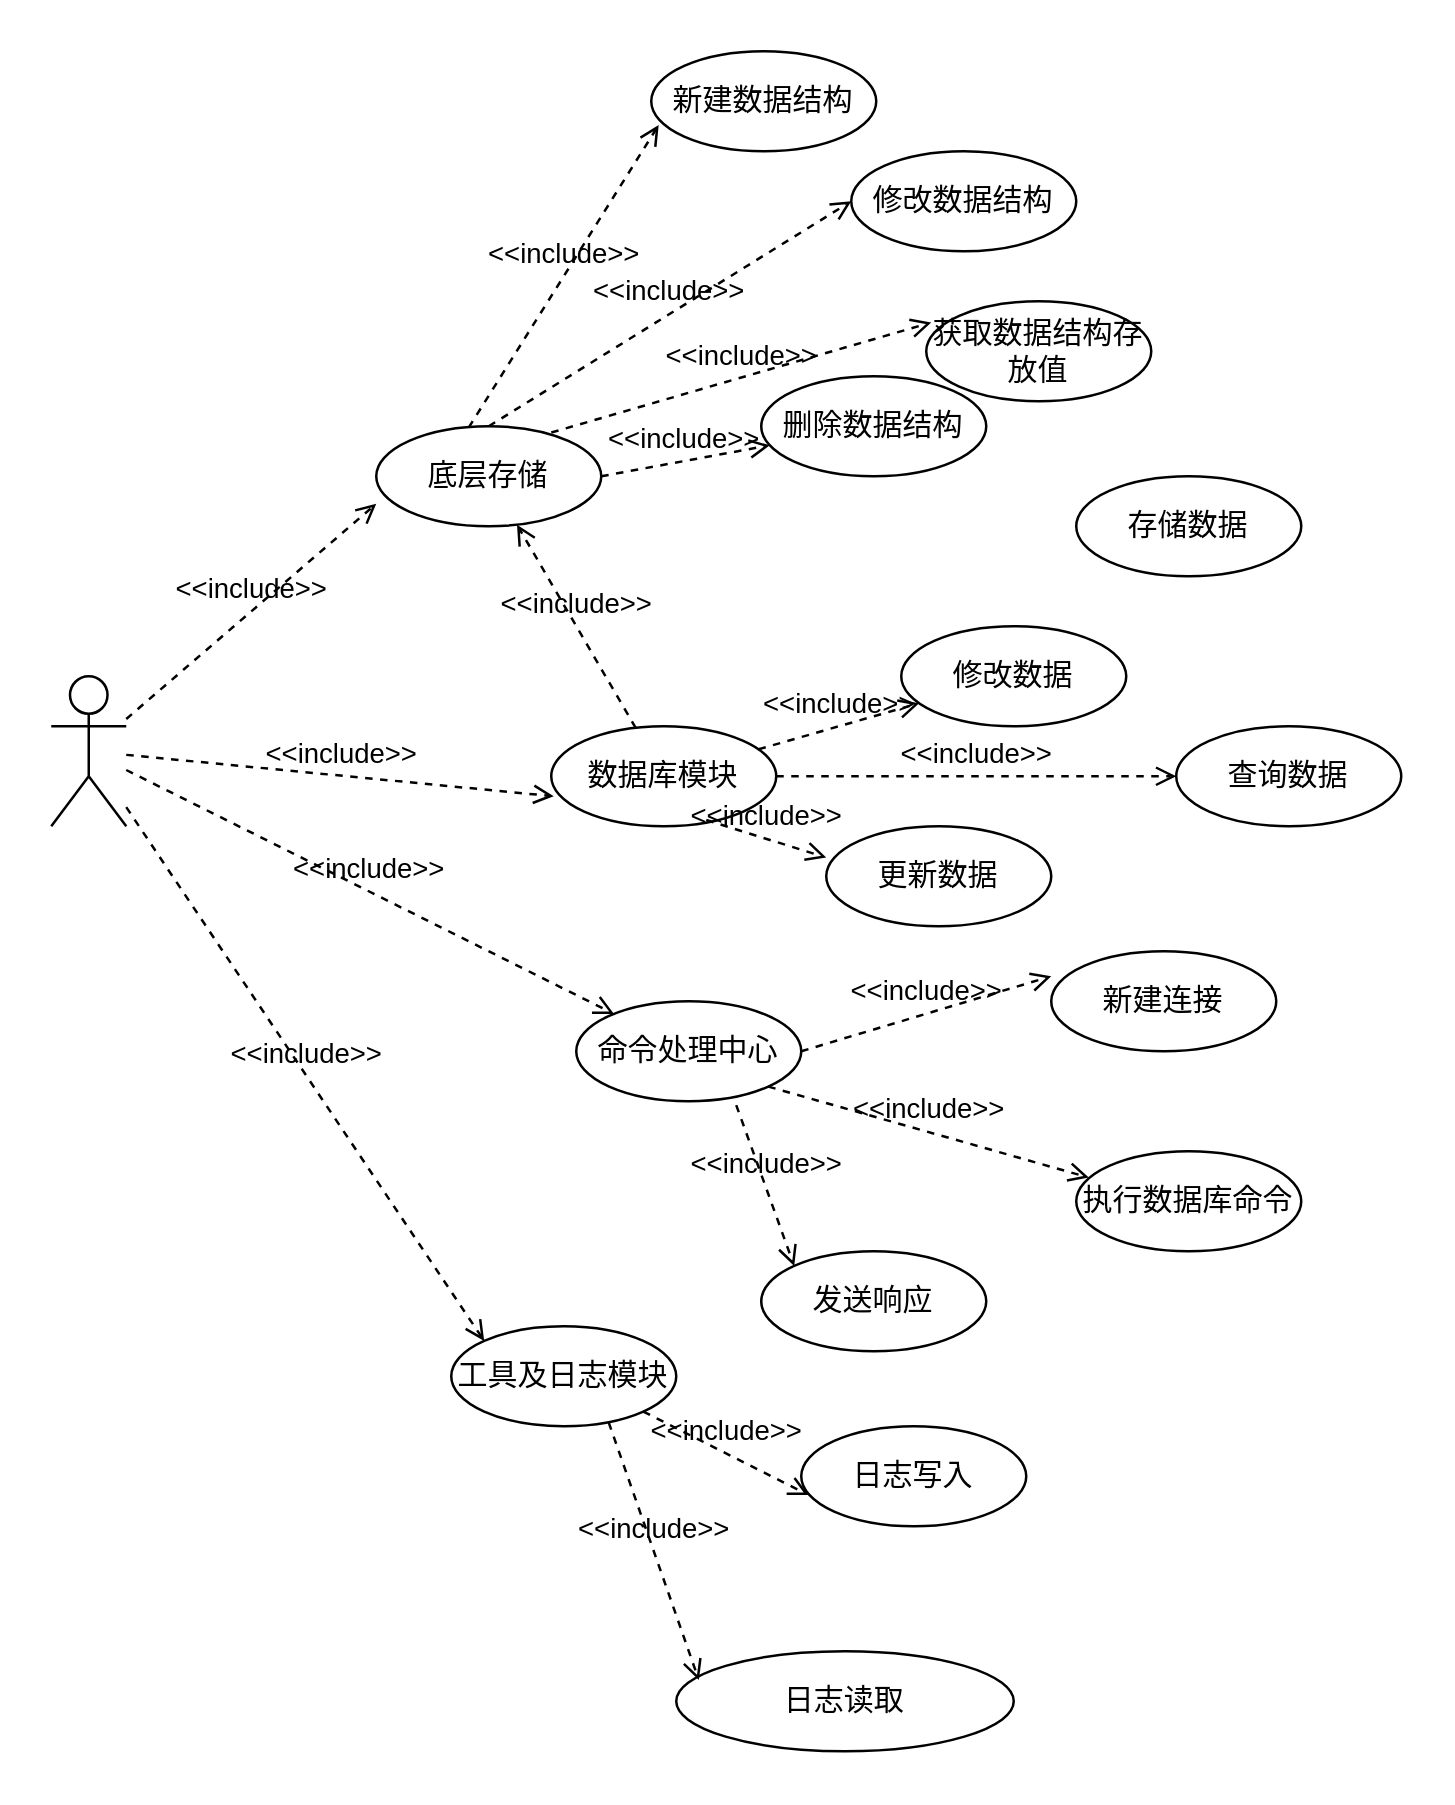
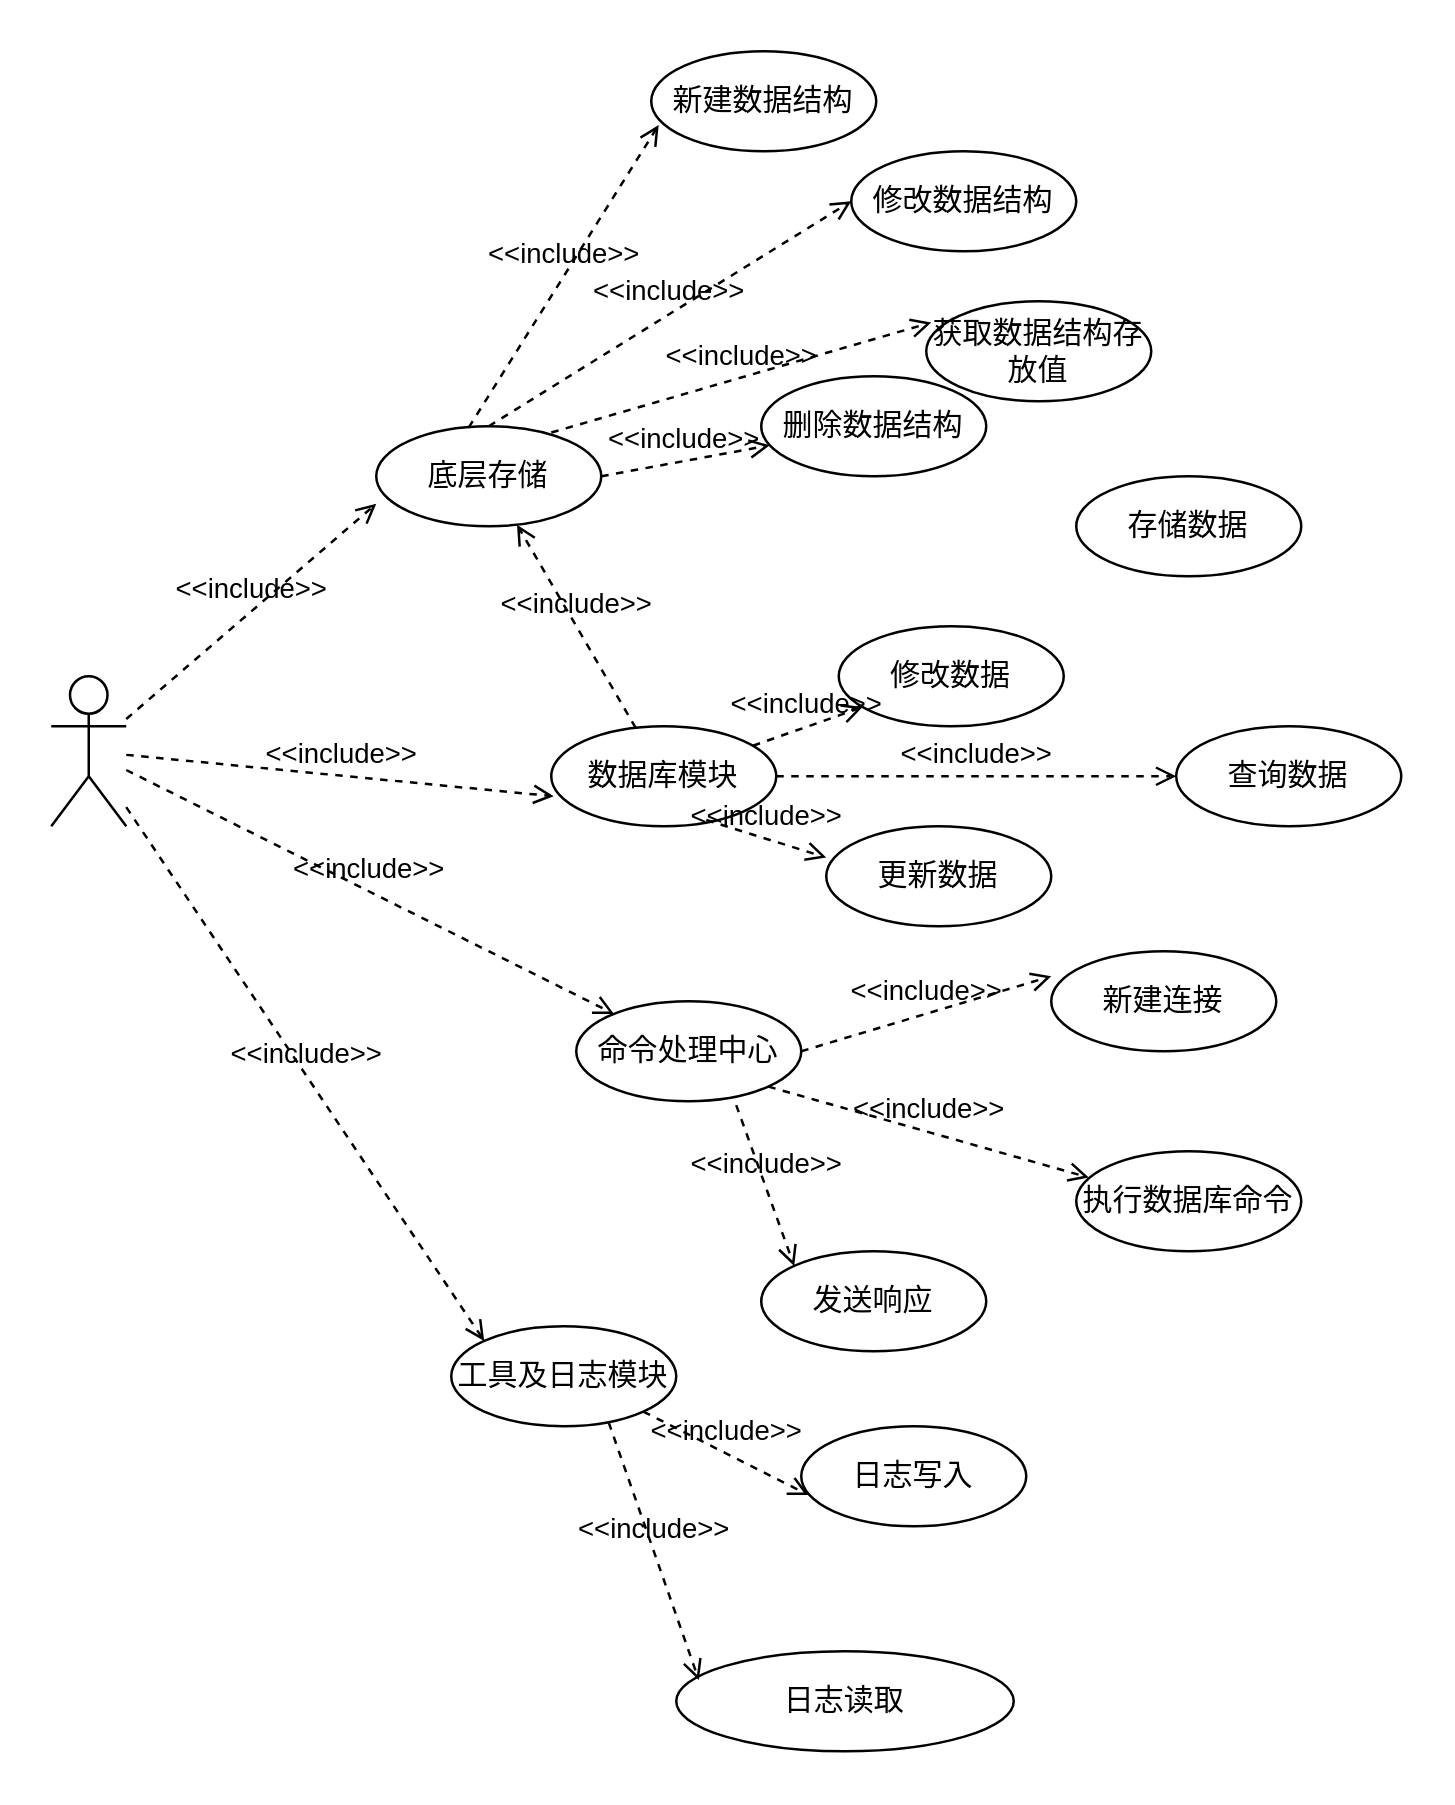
  <mxCell id="0" />
  <mxCell id="1" parent="0" />
  <mxCell id="2" value="" style="shape=umlActor;verticalLabelPosition=bottom;verticalAlign=top;html=1;outlineConnect=0;" vertex="1" parent="1"><mxGeometry x="20" y="270" width="30" height="60" as="geometry" /></mxCell>
  <mxCell id="3" value="底层存储" style="ellipse;whiteSpace=wrap;html=1;" vertex="1" parent="1"><mxGeometry x="150" y="170" width="90" height="40" as="geometry" /></mxCell>
  <mxCell id="4" value="数据库模块" style="ellipse;whiteSpace=wrap;html=1;" vertex="1" parent="1"><mxGeometry x="220" y="290" width="90" height="40" as="geometry" /></mxCell>
  <mxCell id="5" value="命令处理中心" style="ellipse;whiteSpace=wrap;html=1;" vertex="1" parent="1"><mxGeometry x="230" y="400" width="90" height="40" as="geometry" /></mxCell>
  <mxCell id="6" value="工具及日志模块" style="ellipse;whiteSpace=wrap;html=1;" vertex="1" parent="1"><mxGeometry x="180" y="530" width="90" height="40" as="geometry" /></mxCell>
  <mxCell id="7" value="&amp;lt;&amp;lt;include&amp;gt;&amp;gt;" style="html=1;verticalAlign=bottom;labelBackgroundColor=none;endArrow=open;endFill=0;dashed=1;rounded=0;entryX=0;entryY=0.775;entryDx=0;entryDy=0;entryPerimeter=0;" edge="1" parent="1" source="2" target="3"><mxGeometry width="160" relative="1" as="geometry"><mxPoint x="80" y="270" as="sourcePoint" /><mxPoint x="240" y="270" as="targetPoint" /></mxGeometry></mxCell>
  <mxCell id="8" value="&amp;lt;&amp;lt;include&amp;gt;&amp;gt;" style="html=1;verticalAlign=bottom;labelBackgroundColor=none;endArrow=open;endFill=0;dashed=1;rounded=0;entryX=0.011;entryY=0.7;entryDx=0;entryDy=0;entryPerimeter=0;" edge="1" parent="1" source="2" target="4"><mxGeometry width="160" relative="1" as="geometry"><mxPoint x="60" y="310" as="sourcePoint" /><mxPoint x="200" y="310" as="targetPoint" /></mxGeometry></mxCell>
  <mxCell id="9" value="&amp;lt;&amp;lt;include&amp;gt;&amp;gt;" style="html=1;verticalAlign=bottom;labelBackgroundColor=none;endArrow=open;endFill=0;dashed=1;rounded=0;" edge="1" parent="1" source="2" target="5"><mxGeometry width="160" relative="1" as="geometry"><mxPoint x="90" y="360" as="sourcePoint" /><mxPoint x="250" y="360" as="targetPoint" /></mxGeometry></mxCell>
  <mxCell id="10" value="&amp;lt;&amp;lt;include&amp;gt;&amp;gt;" style="html=1;verticalAlign=bottom;labelBackgroundColor=none;endArrow=open;endFill=0;dashed=1;rounded=0;entryX=0;entryY=0;entryDx=0;entryDy=0;" edge="1" parent="1" source="2" target="6"><mxGeometry width="160" relative="1" as="geometry"><mxPoint x="-30" y="400" as="sourcePoint" /><mxPoint x="130" y="400" as="targetPoint" /></mxGeometry></mxCell>
  <mxCell id="11" value="新建数据结构" style="ellipse;whiteSpace=wrap;html=1;" vertex="1" parent="1"><mxGeometry x="260" y="20" width="90" height="40" as="geometry" /></mxCell>
  <mxCell id="12" value="修改数据结构" style="ellipse;whiteSpace=wrap;html=1;" vertex="1" parent="1"><mxGeometry x="340" y="60" width="90" height="40" as="geometry" /></mxCell>
  <mxCell id="13" value="获取数据结构存放值" style="ellipse;whiteSpace=wrap;html=1;" vertex="1" parent="1"><mxGeometry x="370" y="120" width="90" height="40" as="geometry" /></mxCell>
  <mxCell id="14" value="删除数据结构" style="ellipse;whiteSpace=wrap;html=1;" vertex="1" parent="1"><mxGeometry x="304" y="150" width="90" height="40" as="geometry" /></mxCell>
  <mxCell id="15" value="发送响应" style="ellipse;whiteSpace=wrap;html=1;" vertex="1" parent="1"><mxGeometry x="304" y="500" width="90" height="40" as="geometry" /></mxCell>
  <mxCell id="16" value="新建连接" style="ellipse;whiteSpace=wrap;html=1;" vertex="1" parent="1"><mxGeometry x="420" y="380" width="90" height="40" as="geometry" /></mxCell>
  <mxCell id="17" value="日志读取" style="ellipse;whiteSpace=wrap;html=1;" vertex="1" parent="1"><mxGeometry x="270" y="660" width="135" height="40" as="geometry" /></mxCell>
  <mxCell id="18" value="日志写入" style="ellipse;whiteSpace=wrap;html=1;" vertex="1" parent="1"><mxGeometry x="320" y="570" width="90" height="40" as="geometry" /></mxCell>
- <mxCell id="19" value="修改数据" style="ellipse;whiteSpace=wrap;html=1;" vertex="1" parent="1"><mxGeometry x="360" y="250" width="90" height="40" as="geometry" /></mxCell>
+ <mxCell id="19" value="修改数据" style="ellipse;whiteSpace=wrap;html=1;" vertex="1" parent="1"><mxGeometry x="335" y="250" width="90" height="40" as="geometry" /></mxCell>
  <mxCell id="20" value="存储数据" style="ellipse;whiteSpace=wrap;html=1;" vertex="1" parent="1"><mxGeometry x="430" y="190" width="90" height="40" as="geometry" /></mxCell>
  <mxCell id="21" value="查询数据" style="ellipse;whiteSpace=wrap;html=1;" vertex="1" parent="1"><mxGeometry x="470" y="290" width="90" height="40" as="geometry" /></mxCell>
  <mxCell id="22" value="更新数据" style="ellipse;whiteSpace=wrap;html=1;" vertex="1" parent="1"><mxGeometry x="330" y="330" width="90" height="40" as="geometry" /></mxCell>
  <mxCell id="23" value="执行数据库命令" style="ellipse;whiteSpace=wrap;html=1;" vertex="1" parent="1"><mxGeometry x="430" y="460" width="90" height="40" as="geometry" /></mxCell>
  <mxCell id="24" value="&amp;lt;&amp;lt;include&amp;gt;&amp;gt;" style="html=1;verticalAlign=bottom;labelBackgroundColor=none;endArrow=open;endFill=0;dashed=1;rounded=0;entryX=0.033;entryY=0.738;entryDx=0;entryDy=0;entryPerimeter=0;exitX=0.411;exitY=0.013;exitDx=0;exitDy=0;exitPerimeter=0;" edge="1" parent="1" source="3" target="11"><mxGeometry width="160" relative="1" as="geometry"><mxPoint x="70" y="90" as="sourcePoint" /><mxPoint x="230" y="90" as="targetPoint" /></mxGeometry></mxCell>
  <mxCell id="25" value="&amp;lt;&amp;lt;include&amp;gt;&amp;gt;" style="html=1;verticalAlign=bottom;labelBackgroundColor=none;endArrow=open;endFill=0;dashed=1;rounded=0;entryX=0;entryY=0.5;entryDx=0;entryDy=0;exitX=0.5;exitY=0;exitDx=0;exitDy=0;" edge="1" parent="1" source="3" target="12"><mxGeometry width="160" relative="1" as="geometry"><mxPoint x="0" y="90" as="sourcePoint" /><mxPoint x="160" y="90" as="targetPoint" /></mxGeometry></mxCell>
  <mxCell id="26" value="&amp;lt;&amp;lt;include&amp;gt;&amp;gt;" style="html=1;verticalAlign=bottom;labelBackgroundColor=none;endArrow=open;endFill=0;dashed=1;rounded=0;entryX=0.022;entryY=0.213;entryDx=0;entryDy=0;entryPerimeter=0;exitX=0.778;exitY=0.063;exitDx=0;exitDy=0;exitPerimeter=0;" edge="1" parent="1" source="3" target="13"><mxGeometry width="160" relative="1" as="geometry"><mxPoint x="20" y="100" as="sourcePoint" /><mxPoint x="360" y="130" as="targetPoint" /></mxGeometry></mxCell>
  <mxCell id="27" value="&amp;lt;&amp;lt;include&amp;gt;&amp;gt;" style="html=1;verticalAlign=bottom;labelBackgroundColor=none;endArrow=open;endFill=0;dashed=1;rounded=0;exitX=1;exitY=0.5;exitDx=0;exitDy=0;" edge="1" parent="1" source="3" target="14"><mxGeometry width="160" relative="1" as="geometry"><mxPoint x="150" y="230" as="sourcePoint" /><mxPoint x="310" y="230" as="targetPoint" /></mxGeometry></mxCell>
  <mxCell id="28" value="&amp;lt;&amp;lt;include&amp;gt;&amp;gt;" style="html=1;verticalAlign=bottom;labelBackgroundColor=none;endArrow=open;endFill=0;dashed=1;rounded=0;entryX=0.033;entryY=0.688;entryDx=0;entryDy=0;entryPerimeter=0;exitX=1;exitY=1;exitDx=0;exitDy=0;" edge="1" parent="1" source="6" target="18"><mxGeometry width="160" relative="1" as="geometry"><mxPoint x="120" y="610" as="sourcePoint" /><mxPoint x="280" y="610" as="targetPoint" /></mxGeometry></mxCell>
  <mxCell id="29" value="&amp;lt;&amp;lt;include&amp;gt;&amp;gt;" style="html=1;verticalAlign=bottom;labelBackgroundColor=none;endArrow=open;endFill=0;dashed=1;rounded=0;entryX=0.067;entryY=0.288;entryDx=0;entryDy=0;entryPerimeter=0;exitX=0.7;exitY=0.963;exitDx=0;exitDy=0;exitPerimeter=0;" edge="1" parent="1" source="6" target="17"><mxGeometry width="160" relative="1" as="geometry"><mxPoint x="50" y="590" as="sourcePoint" /><mxPoint x="210" y="590" as="targetPoint" /></mxGeometry></mxCell>
  <mxCell id="30" value="&amp;lt;&amp;lt;include&amp;gt;&amp;gt;" style="html=1;verticalAlign=bottom;labelBackgroundColor=none;endArrow=open;endFill=0;dashed=1;rounded=0;entryX=0;entryY=0.25;entryDx=0;entryDy=0;entryPerimeter=0;exitX=1;exitY=0.5;exitDx=0;exitDy=0;" edge="1" parent="1" source="5" target="16"><mxGeometry width="160" relative="1" as="geometry"><mxPoint x="210" y="370" as="sourcePoint" /><mxPoint x="370" y="370" as="targetPoint" /></mxGeometry></mxCell>
  <mxCell id="31" value="&amp;lt;&amp;lt;include&amp;gt;&amp;gt;" style="html=1;verticalAlign=bottom;labelBackgroundColor=none;endArrow=open;endFill=0;dashed=1;rounded=0;entryX=0.056;entryY=0.263;entryDx=0;entryDy=0;entryPerimeter=0;exitX=1;exitY=1;exitDx=0;exitDy=0;" edge="1" parent="1" source="5" target="23"><mxGeometry width="160" relative="1" as="geometry"><mxPoint x="200" y="470" as="sourcePoint" /><mxPoint x="360" y="470" as="targetPoint" /></mxGeometry></mxCell>
  <mxCell id="32" value="&amp;lt;&amp;lt;include&amp;gt;&amp;gt;" style="html=1;verticalAlign=bottom;labelBackgroundColor=none;endArrow=open;endFill=0;dashed=1;rounded=0;entryX=0;entryY=0;entryDx=0;entryDy=0;exitX=0.711;exitY=1.038;exitDx=0;exitDy=0;exitPerimeter=0;" edge="1" parent="1" source="5" target="15"><mxGeometry width="160" relative="1" as="geometry"><mxPoint x="80" y="510" as="sourcePoint" /><mxPoint x="240" y="510" as="targetPoint" /></mxGeometry></mxCell>
  <mxCell id="33" value="&amp;lt;&amp;lt;include&amp;gt;&amp;gt;" style="html=1;verticalAlign=bottom;labelBackgroundColor=none;endArrow=open;endFill=0;dashed=1;rounded=0;" edge="1" parent="1" source="4" target="3"><mxGeometry width="160" relative="1" as="geometry"><mxPoint x="170" y="250" as="sourcePoint" /><mxPoint x="330" y="250" as="targetPoint" /></mxGeometry></mxCell>
  <mxCell id="34" value="&amp;lt;&amp;lt;include&amp;gt;&amp;gt;" style="html=1;verticalAlign=bottom;labelBackgroundColor=none;endArrow=open;endFill=0;dashed=1;rounded=0;" edge="1" parent="1" source="4" target="19"><mxGeometry width="160" relative="1" as="geometry"><mxPoint x="150" y="260" as="sourcePoint" /><mxPoint x="310" y="260" as="targetPoint" /></mxGeometry></mxCell>
  <mxCell id="35" value="&amp;lt;&amp;lt;include&amp;gt;&amp;gt;" style="html=1;verticalAlign=bottom;labelBackgroundColor=none;endArrow=open;endFill=0;dashed=1;rounded=0;entryX=0;entryY=0.5;entryDx=0;entryDy=0;exitX=1;exitY=0.5;exitDx=0;exitDy=0;" edge="1" parent="1" source="4" target="21"><mxGeometry width="160" relative="1" as="geometry"><mxPoint x="300" y="320" as="sourcePoint" /><mxPoint x="460" y="320" as="targetPoint" /></mxGeometry></mxCell>
  <mxCell id="36" value="&amp;lt;&amp;lt;include&amp;gt;&amp;gt;" style="html=1;verticalAlign=bottom;labelBackgroundColor=none;endArrow=open;endFill=0;dashed=1;rounded=0;entryX=0;entryY=0.313;entryDx=0;entryDy=0;entryPerimeter=0;exitX=0.689;exitY=0.938;exitDx=0;exitDy=0;exitPerimeter=0;" edge="1" parent="1" source="4" target="22"><mxGeometry width="160" relative="1" as="geometry"><mxPoint x="120" y="260" as="sourcePoint" /><mxPoint x="280" y="260" as="targetPoint" /></mxGeometry></mxCell>
